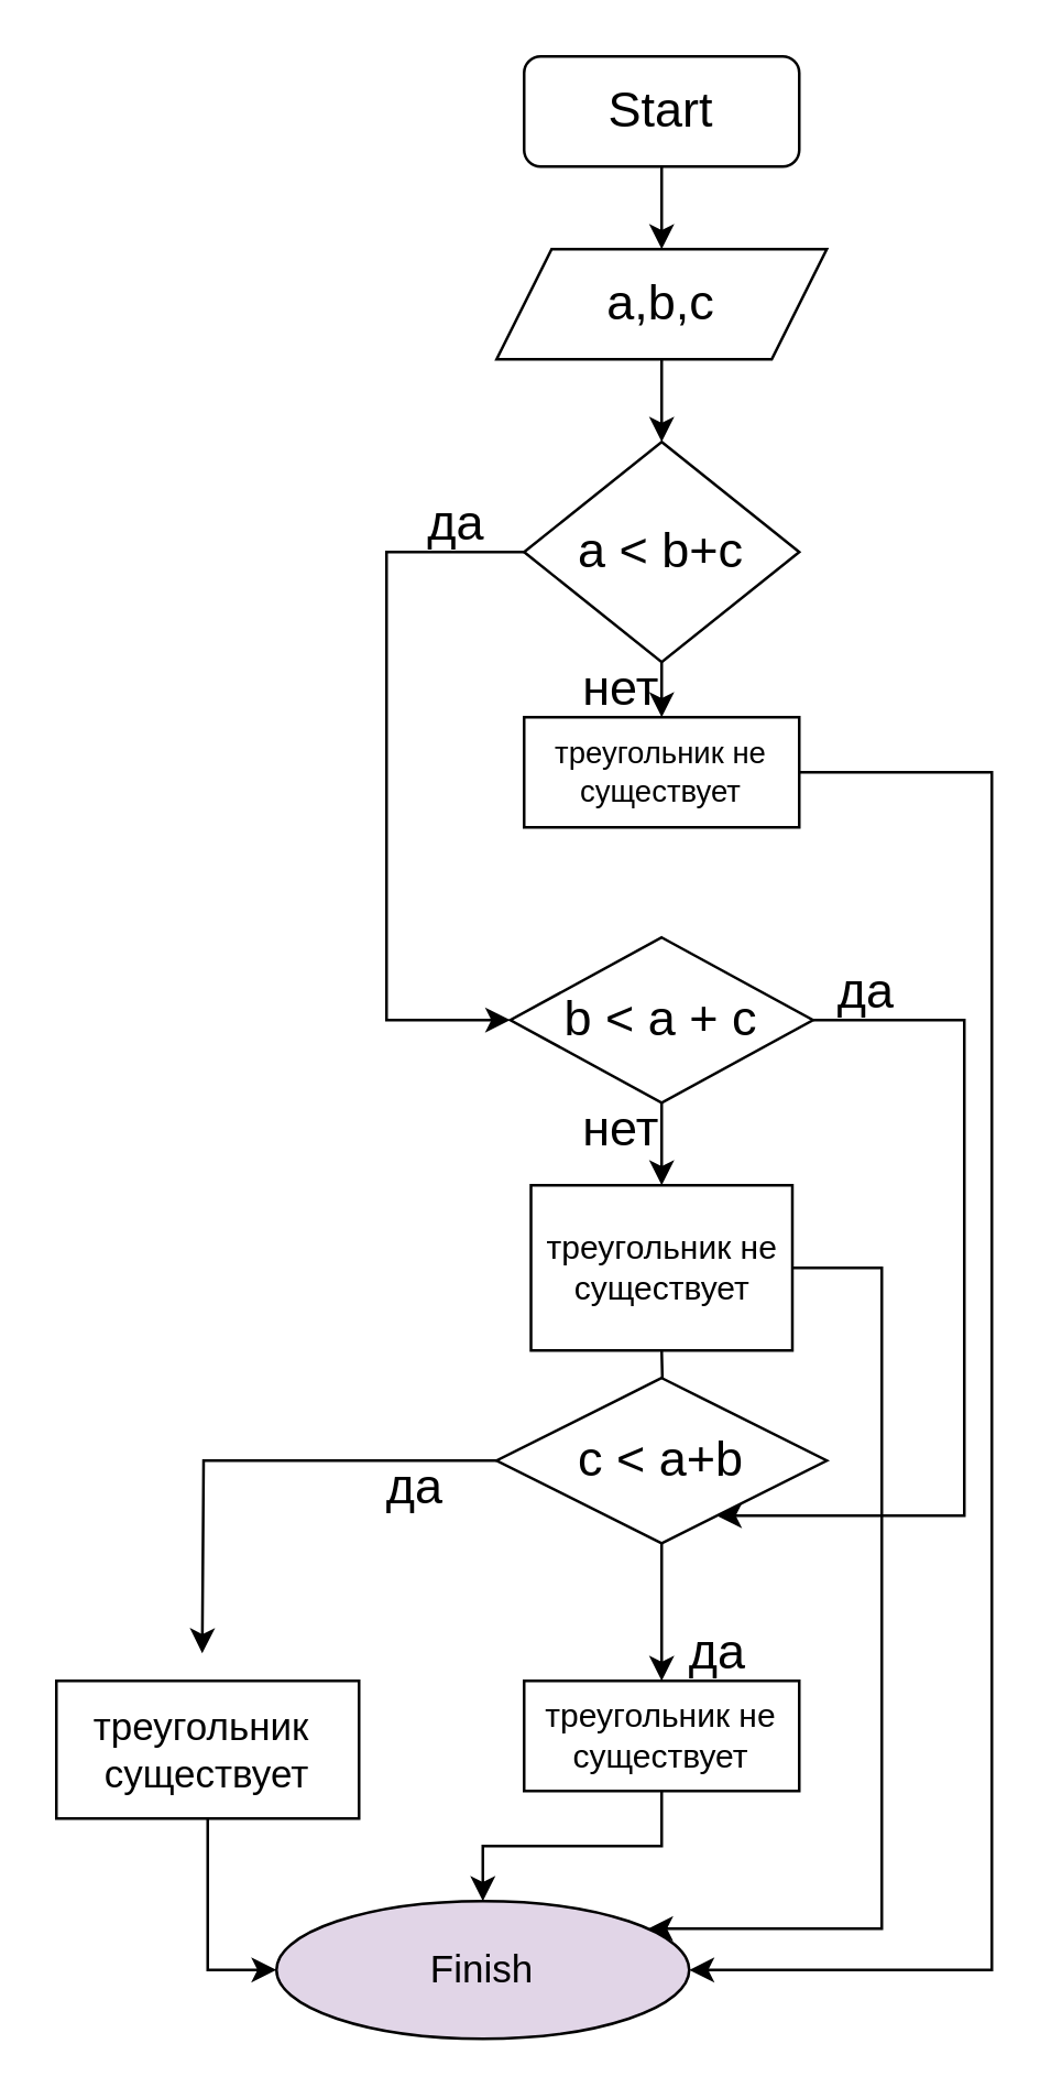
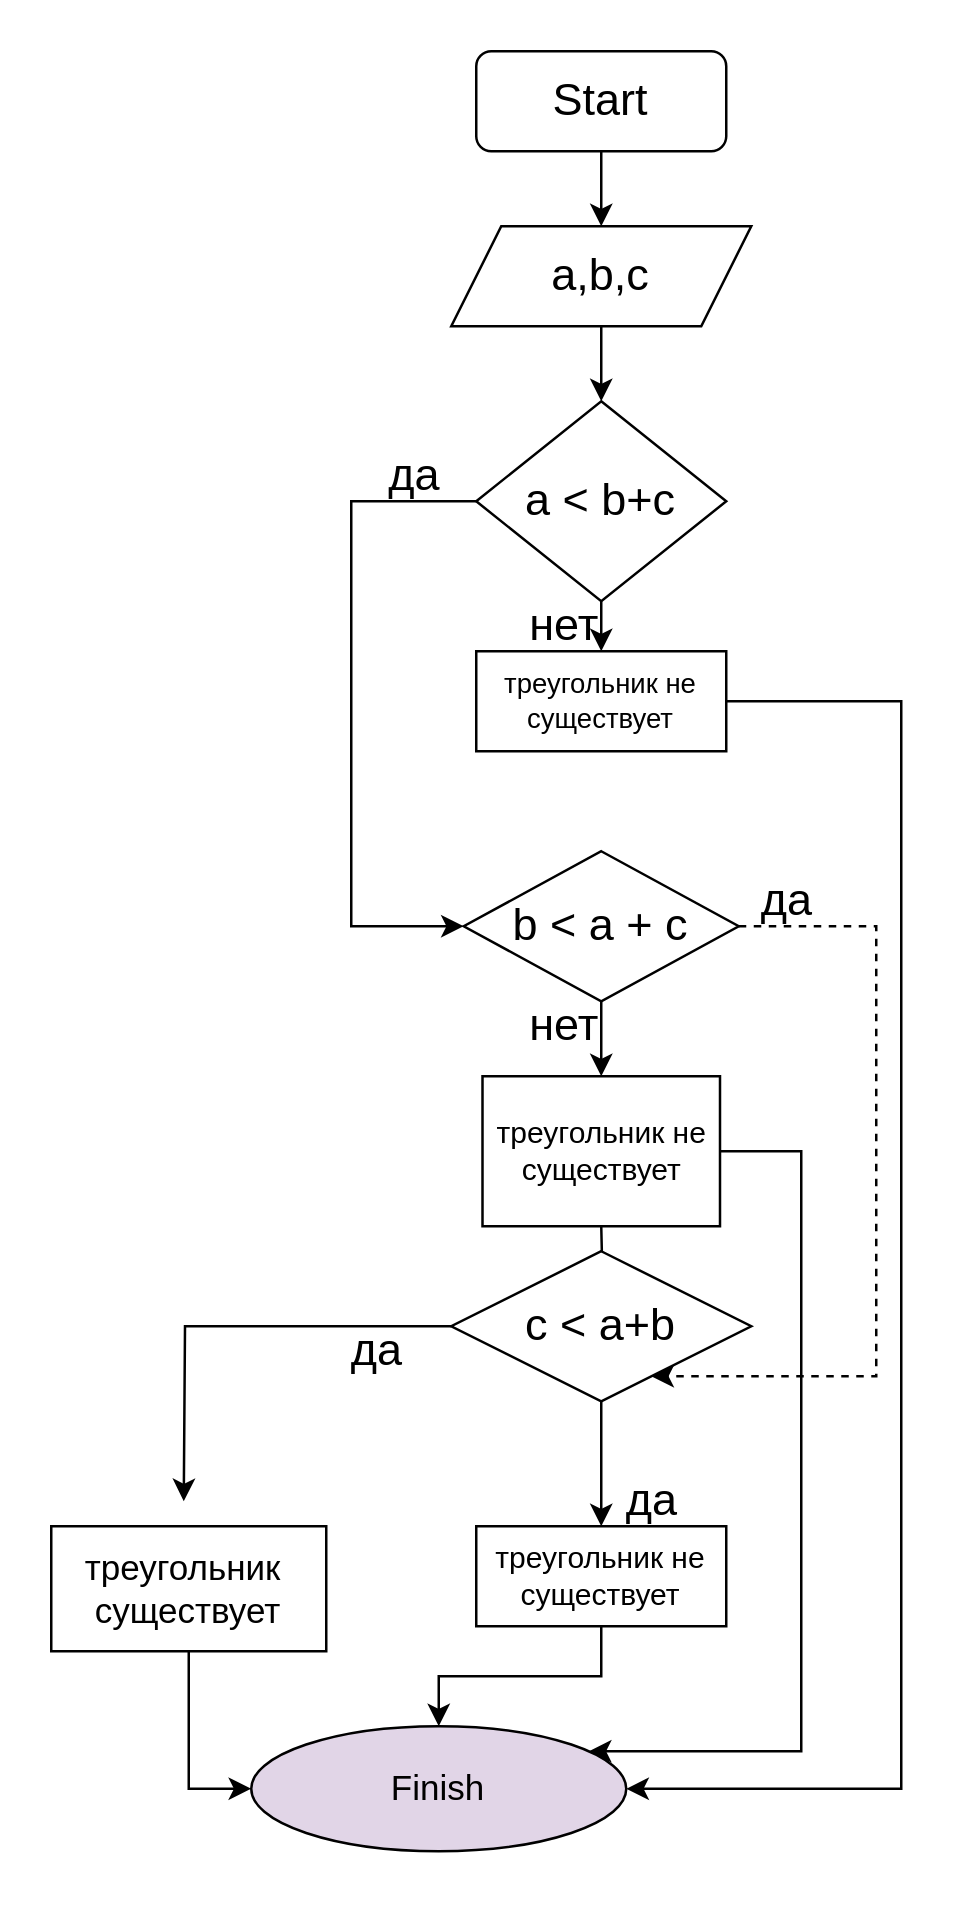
  <mxCell id="0" />
  <mxCell id="1" parent="0" />
  <mxCell id="2" value="" style="edgeStyle=orthogonalEdgeStyle;rounded=0;orthogonalLoop=1;jettySize=auto;html=1;fontSize=18;" edge="1" parent="1" source="3" target="5"><mxGeometry relative="1" as="geometry" /></mxCell>
  <mxCell id="3" value="&lt;font style=&quot;font-size: 18px;&quot;&gt;Start&lt;/font&gt;" style="rounded=1;whiteSpace=wrap;html=1;" vertex="1" parent="1"><mxGeometry x="190" y="20" width="100" height="40" as="geometry" /></mxCell>
  <mxCell id="4" value="" style="edgeStyle=orthogonalEdgeStyle;rounded=0;orthogonalLoop=1;jettySize=auto;html=1;fontSize=18;" edge="1" parent="1" source="5" target="8"><mxGeometry relative="1" as="geometry" /></mxCell>
  <mxCell id="5" value="a,b,c" style="shape=parallelogram;perimeter=parallelogramPerimeter;whiteSpace=wrap;html=1;fixedSize=1;fontSize=18;" vertex="1" parent="1"><mxGeometry x="180" y="90" width="120" height="40" as="geometry" /></mxCell>
  <mxCell id="6" value="" style="edgeStyle=orthogonalEdgeStyle;rounded=0;orthogonalLoop=1;jettySize=auto;html=1;fontSize=18;" edge="1" parent="1" source="8"><mxGeometry relative="1" as="geometry"><mxPoint x="240" y="260" as="targetPoint" /></mxGeometry></mxCell>
  <mxCell id="7" style="edgeStyle=orthogonalEdgeStyle;rounded=0;orthogonalLoop=1;jettySize=auto;html=1;fontSize=18;" edge="1" parent="1" source="8" target="13"><mxGeometry relative="1" as="geometry"><mxPoint x="150" y="370" as="targetPoint" /><Array as="points"><mxPoint x="140" y="200" /><mxPoint x="140" y="370" /></Array></mxGeometry></mxCell>
  <mxCell id="8" value="a &amp;lt; b+c" style="rhombus;whiteSpace=wrap;html=1;fontSize=18;" vertex="1" parent="1"><mxGeometry x="190" y="160" width="100" height="80" as="geometry" /></mxCell>
  <mxCell id="9" style="edgeStyle=orthogonalEdgeStyle;rounded=0;orthogonalLoop=1;jettySize=auto;html=1;fontSize=18;entryX=1;entryY=0.5;entryDx=0;entryDy=0;" edge="1" parent="1" source="10" target="30"><mxGeometry relative="1" as="geometry"><mxPoint x="360" y="720" as="targetPoint" /><Array as="points"><mxPoint x="360" y="280" /><mxPoint x="360" y="715" /></Array></mxGeometry></mxCell>
  <mxCell id="10" value="треугольник не существует" style="rounded=0;whiteSpace=wrap;html=1;fontSize=11;" vertex="1" parent="1"><mxGeometry x="190" y="260" width="100" height="40" as="geometry" /></mxCell>
  <mxCell id="11" value="" style="edgeStyle=orthogonalEdgeStyle;rounded=0;orthogonalLoop=1;jettySize=auto;html=1;fontSize=18;" edge="1" parent="1" source="13"><mxGeometry relative="1" as="geometry"><mxPoint x="240" y="430" as="targetPoint" /></mxGeometry></mxCell>
- <mxCell id="12" style="edgeStyle=orthogonalEdgeStyle;rounded=0;orthogonalLoop=1;jettySize=auto;html=1;fontSize=18;" edge="1" parent="1" source="13" target="17"><mxGeometry relative="1" as="geometry"><mxPoint x="330" y="550" as="targetPoint" /><Array as="points"><mxPoint x="350" y="370" /><mxPoint x="350" y="550" /></Array></mxGeometry></mxCell>
+ <mxCell id="12" style="edgeStyle=orthogonalEdgeStyle;rounded=0;orthogonalLoop=1;jettySize=auto;html=1;fontSize=18;dashed=1;" edge="1" parent="1" source="13" target="17"><mxGeometry relative="1" as="geometry"><mxPoint x="330" y="550" as="targetPoint" /><Array as="points"><mxPoint x="350" y="370" /><mxPoint x="350" y="550" /></Array></mxGeometry></mxCell>
  <mxCell id="13" value="b &amp;lt; a + c" style="rhombus;whiteSpace=wrap;html=1;fontSize=18;" vertex="1" parent="1"><mxGeometry x="185" y="340" width="110" height="60" as="geometry" /></mxCell>
  <mxCell id="14" value="" style="edgeStyle=orthogonalEdgeStyle;rounded=0;orthogonalLoop=1;jettySize=auto;html=1;fontSize=18;" edge="1" parent="1" target="17"><mxGeometry relative="1" as="geometry"><mxPoint x="240" y="490" as="sourcePoint" /></mxGeometry></mxCell>
  <mxCell id="15" value="" style="edgeStyle=orthogonalEdgeStyle;rounded=0;orthogonalLoop=1;jettySize=auto;html=1;fontSize=12;" edge="1" parent="1" source="17"><mxGeometry relative="1" as="geometry"><mxPoint x="240" y="610" as="targetPoint" /></mxGeometry></mxCell>
  <mxCell id="16" value="" style="edgeStyle=orthogonalEdgeStyle;rounded=0;orthogonalLoop=1;jettySize=auto;html=1;fontSize=12;" edge="1" parent="1" source="17"><mxGeometry relative="1" as="geometry"><mxPoint x="73" y="600" as="targetPoint" /></mxGeometry></mxCell>
  <mxCell id="17" value="c &amp;lt; a+b" style="rhombus;whiteSpace=wrap;html=1;fontSize=18;" vertex="1" parent="1"><mxGeometry x="180" y="500" width="120" height="60" as="geometry" /></mxCell>
  <mxCell id="18" value="нет" style="text;html=1;align=center;verticalAlign=middle;resizable=0;points=[];autosize=1;strokeColor=none;fillColor=none;fontSize=18;" vertex="1" parent="1"><mxGeometry x="200" y="230" width="50" height="40" as="geometry" /></mxCell>
  <mxCell id="19" value="да" style="text;html=1;align=center;verticalAlign=middle;resizable=0;points=[];autosize=1;strokeColor=none;fillColor=none;fontSize=18;" vertex="1" parent="1"><mxGeometry x="145" y="170" width="40" height="40" as="geometry" /></mxCell>
  <mxCell id="20" value="да" style="text;html=1;align=center;verticalAlign=middle;resizable=0;points=[];autosize=1;strokeColor=none;fillColor=none;fontSize=18;" vertex="1" parent="1"><mxGeometry x="294" y="340" width="40" height="40" as="geometry" /></mxCell>
  <mxCell id="21" value="нет" style="text;html=1;align=center;verticalAlign=middle;resizable=0;points=[];autosize=1;strokeColor=none;fillColor=none;fontSize=18;" vertex="1" parent="1"><mxGeometry x="200" y="390" width="50" height="40" as="geometry" /></mxCell>
  <mxCell id="22" style="edgeStyle=orthogonalEdgeStyle;rounded=0;orthogonalLoop=1;jettySize=auto;html=1;fontSize=18;" edge="1" parent="1" source="23" target="30"><mxGeometry relative="1" as="geometry"><mxPoint x="310" y="700" as="targetPoint" /><Array as="points"><mxPoint x="320" y="460" /><mxPoint x="320" y="700" /></Array></mxGeometry></mxCell>
  <mxCell id="23" value="треугольник не&lt;br&gt;существует" style="rounded=0;whiteSpace=wrap;html=1;fontSize=12;" vertex="1" parent="1"><mxGeometry x="192.5" y="430" width="95" height="60" as="geometry" /></mxCell>
  <mxCell id="24" style="edgeStyle=orthogonalEdgeStyle;rounded=0;orthogonalLoop=1;jettySize=auto;html=1;fontSize=18;" edge="1" parent="1" source="25" target="30"><mxGeometry relative="1" as="geometry" /></mxCell>
  <mxCell id="25" value="треугольник не&lt;br&gt;существует" style="rounded=0;whiteSpace=wrap;html=1;fontSize=12;" vertex="1" parent="1"><mxGeometry x="190" y="610" width="100" height="40" as="geometry" /></mxCell>
  <mxCell id="26" style="edgeStyle=orthogonalEdgeStyle;rounded=0;orthogonalLoop=1;jettySize=auto;html=1;entryX=0;entryY=0.5;entryDx=0;entryDy=0;fontSize=18;" edge="1" parent="1" source="27" target="30"><mxGeometry relative="1" as="geometry" /></mxCell>
  <mxCell id="27" value="треугольник&amp;nbsp;&lt;br&gt;существует" style="rounded=0;whiteSpace=wrap;html=1;fontSize=14;" vertex="1" parent="1"><mxGeometry x="20" y="610" width="110" height="50" as="geometry" /></mxCell>
  <mxCell id="28" value="&lt;span style=&quot;font-size: 18px;&quot;&gt;да&lt;/span&gt;" style="text;html=1;align=center;verticalAlign=middle;resizable=0;points=[];autosize=1;strokeColor=none;fillColor=none;fontSize=14;" vertex="1" parent="1"><mxGeometry x="130" y="520" width="40" height="40" as="geometry" /></mxCell>
  <mxCell id="29" value="да" style="text;html=1;align=center;verticalAlign=middle;resizable=0;points=[];autosize=1;strokeColor=none;fillColor=none;fontSize=18;" vertex="1" parent="1"><mxGeometry x="240" y="580" width="40" height="40" as="geometry" /></mxCell>
  <mxCell id="30" value="Finish" style="ellipse;whiteSpace=wrap;html=1;fontSize=14;rounded=0;fillColor=#e1d5e7;" vertex="1" parent="1"><mxGeometry x="100" y="690" width="150" height="50" as="geometry" /></mxCell>
